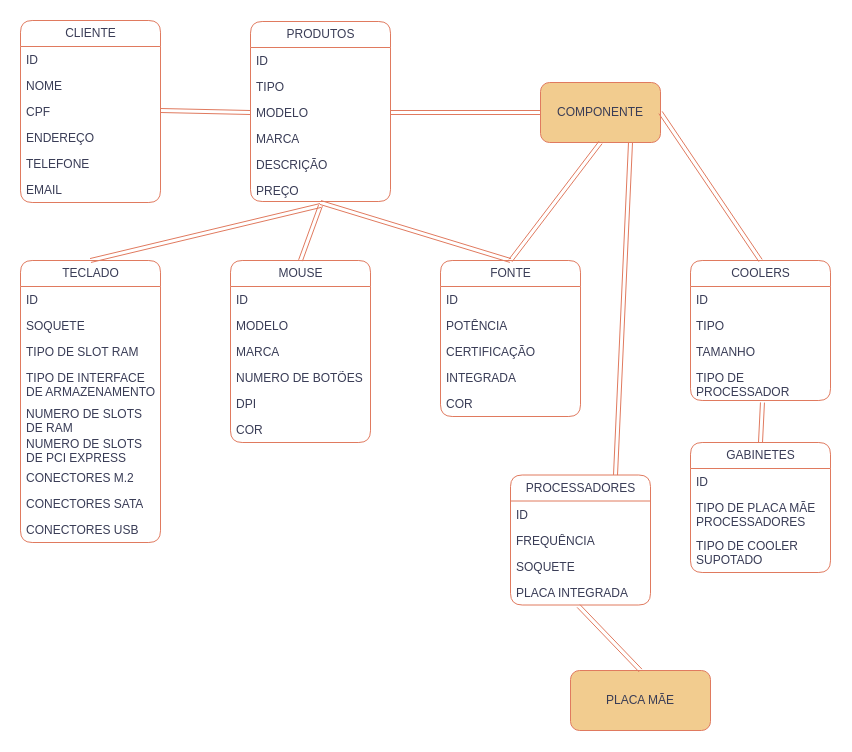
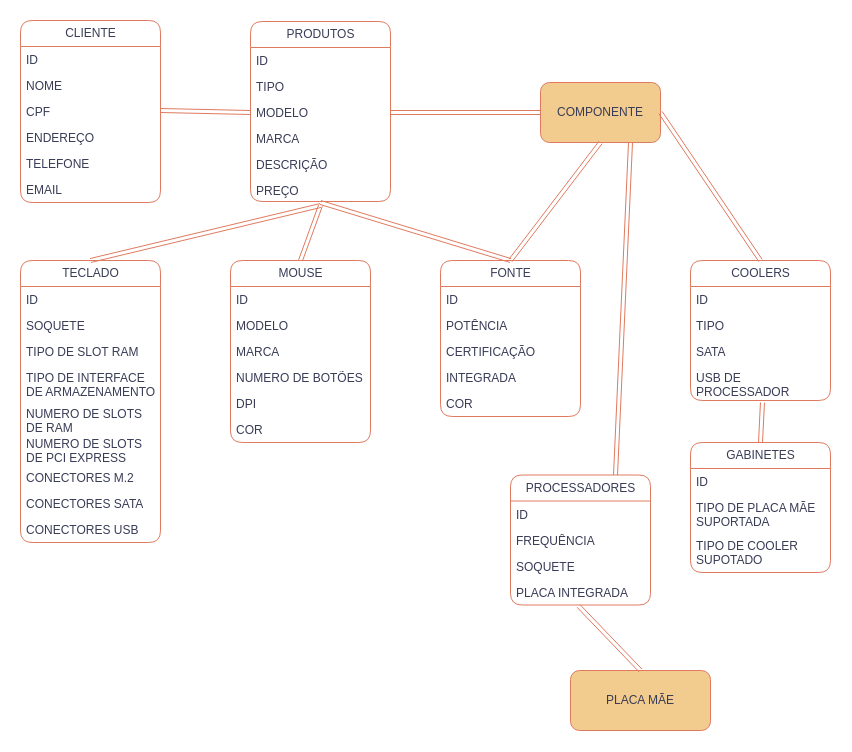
  <mxCell id="0" />
  <mxCell id="1" parent="0" />
  <mxCell id="2" value="CLIENTE" style="swimlane;fontStyle=0;childLayout=stackLayout;horizontal=1;startSize=26;fillColor=none;horizontalStack=0;resizeParent=1;resizeParentMax=0;resizeLast=0;collapsible=1;marginBottom=0;html=1;labelBackgroundColor=none;rounded=1;strokeColor=#E07A5F;fontColor=#393C56;" vertex="1" parent="1"><mxGeometry width="140" height="182" as="geometry" x="20" y="20" /></mxCell>
  <mxCell id="3" value="ID" style="text;strokeColor=none;fillColor=none;align=left;verticalAlign=top;spacingLeft=4;spacingRight=4;overflow=hidden;rotatable=0;points=[[0,0.5],[1,0.5]];portConstraint=eastwest;whiteSpace=wrap;html=1;labelBackgroundColor=none;rounded=1;fontColor=#393C56;" vertex="1" parent="2"><mxGeometry y="26" width="140" height="26" as="geometry" /></mxCell>
  <mxCell id="4" value="NOME" style="text;strokeColor=none;fillColor=none;align=left;verticalAlign=top;spacingLeft=4;spacingRight=4;overflow=hidden;rotatable=0;points=[[0,0.5],[1,0.5]];portConstraint=eastwest;whiteSpace=wrap;html=1;labelBackgroundColor=none;rounded=1;fontColor=#393C56;" vertex="1" parent="2"><mxGeometry y="52" width="140" height="26" as="geometry" /></mxCell>
  <mxCell id="5" value="CPF" style="text;strokeColor=none;fillColor=none;align=left;verticalAlign=top;spacingLeft=4;spacingRight=4;overflow=hidden;rotatable=0;points=[[0,0.5],[1,0.5]];portConstraint=eastwest;whiteSpace=wrap;html=1;labelBackgroundColor=none;rounded=1;fontColor=#393C56;" vertex="1" parent="2"><mxGeometry y="78" width="140" height="26" as="geometry" /></mxCell>
  <mxCell id="6" value="ENDEREÇO" style="text;strokeColor=none;fillColor=none;align=left;verticalAlign=top;spacingLeft=4;spacingRight=4;overflow=hidden;rotatable=0;points=[[0,0.5],[1,0.5]];portConstraint=eastwest;whiteSpace=wrap;html=1;labelBackgroundColor=none;rounded=1;fontColor=#393C56;" vertex="1" parent="2"><mxGeometry y="104" width="140" height="26" as="geometry" /></mxCell>
  <mxCell id="7" value="TELEFONE" style="text;strokeColor=none;fillColor=none;align=left;verticalAlign=top;spacingLeft=4;spacingRight=4;overflow=hidden;rotatable=0;points=[[0,0.5],[1,0.5]];portConstraint=eastwest;whiteSpace=wrap;html=1;labelBackgroundColor=none;rounded=1;fontColor=#393C56;" vertex="1" parent="2"><mxGeometry y="130" width="140" height="26" as="geometry" /></mxCell>
  <mxCell id="8" value="EMAIL" style="text;strokeColor=none;fillColor=none;align=left;verticalAlign=top;spacingLeft=4;spacingRight=4;overflow=hidden;rotatable=0;points=[[0,0.5],[1,0.5]];portConstraint=eastwest;whiteSpace=wrap;html=1;labelBackgroundColor=none;rounded=1;fontColor=#393C56;" vertex="1" parent="2"><mxGeometry y="156" width="140" height="26" as="geometry" /></mxCell>
  <mxCell id="9" value="PRODUTOS" style="swimlane;fontStyle=0;childLayout=stackLayout;horizontal=1;startSize=26;fillColor=none;horizontalStack=0;resizeParent=1;resizeParentMax=0;resizeLast=0;collapsible=1;marginBottom=0;html=1;labelBackgroundColor=none;rounded=1;strokeColor=#E07A5F;fontColor=#393C56;" vertex="1" parent="1"><mxGeometry x="250" y="21" width="140" height="180" as="geometry" /></mxCell>
  <mxCell id="10" value="ID" style="text;strokeColor=none;fillColor=none;align=left;verticalAlign=top;spacingLeft=4;spacingRight=4;overflow=hidden;rotatable=0;points=[[0,0.5],[1,0.5]];portConstraint=eastwest;whiteSpace=wrap;html=1;labelBackgroundColor=none;rounded=1;fontColor=#393C56;" vertex="1" parent="9"><mxGeometry y="26" width="140" height="26" as="geometry" /></mxCell>
  <mxCell id="11" value="TIPO" style="text;strokeColor=none;fillColor=none;align=left;verticalAlign=top;spacingLeft=4;spacingRight=4;overflow=hidden;rotatable=0;points=[[0,0.5],[1,0.5]];portConstraint=eastwest;whiteSpace=wrap;html=1;labelBackgroundColor=none;rounded=1;fontColor=#393C56;" vertex="1" parent="9"><mxGeometry y="52" width="140" height="26" as="geometry" /></mxCell>
  <mxCell id="12" value="MODELO" style="text;strokeColor=none;fillColor=none;align=left;verticalAlign=top;spacingLeft=4;spacingRight=4;overflow=hidden;rotatable=0;points=[[0,0.5],[1,0.5]];portConstraint=eastwest;whiteSpace=wrap;html=1;labelBackgroundColor=none;rounded=1;fontColor=#393C56;" vertex="1" parent="9"><mxGeometry y="78" width="140" height="26" as="geometry" /></mxCell>
  <mxCell id="13" value="MARCA" style="text;strokeColor=none;fillColor=none;align=left;verticalAlign=top;spacingLeft=4;spacingRight=4;overflow=hidden;rotatable=0;points=[[0,0.5],[1,0.5]];portConstraint=eastwest;whiteSpace=wrap;html=1;labelBackgroundColor=none;rounded=1;fontColor=#393C56;" vertex="1" parent="9"><mxGeometry y="104" width="140" height="26" as="geometry" /></mxCell>
  <mxCell id="14" value="DESCRIÇÃO" style="text;strokeColor=none;fillColor=none;align=left;verticalAlign=top;spacingLeft=4;spacingRight=4;overflow=hidden;rotatable=0;points=[[0,0.5],[1,0.5]];portConstraint=eastwest;whiteSpace=wrap;html=1;labelBackgroundColor=none;rounded=1;fontColor=#393C56;" vertex="1" parent="9"><mxGeometry y="130" width="140" height="26" as="geometry" /></mxCell>
  <mxCell id="15" value="PREÇO" style="text;strokeColor=none;fillColor=none;align=left;verticalAlign=top;spacingLeft=4;spacingRight=4;overflow=hidden;rotatable=0;points=[[0,0.5],[1,0.5]];portConstraint=eastwest;whiteSpace=wrap;html=1;labelBackgroundColor=none;rounded=1;fontColor=#393C56;" vertex="1" parent="9"><mxGeometry y="156" width="140" height="24" as="geometry" /></mxCell>
  <mxCell id="16" value="FONTE" style="swimlane;fontStyle=0;childLayout=stackLayout;horizontal=1;startSize=26;fillColor=none;horizontalStack=0;resizeParent=1;resizeParentMax=0;resizeLast=0;collapsible=1;marginBottom=0;html=1;labelBackgroundColor=none;rounded=1;strokeColor=#E07A5F;fontColor=#393C56;" vertex="1" parent="1"><mxGeometry x="440" y="260" width="140" height="156" as="geometry" /></mxCell>
  <mxCell id="17" value="ID" style="text;strokeColor=none;fillColor=none;align=left;verticalAlign=top;spacingLeft=4;spacingRight=4;overflow=hidden;rotatable=0;points=[[0,0.5],[1,0.5]];portConstraint=eastwest;whiteSpace=wrap;html=1;labelBackgroundColor=none;rounded=1;fontColor=#393C56;" vertex="1" parent="16"><mxGeometry y="26" width="140" height="26" as="geometry" /></mxCell>
  <mxCell id="18" value="POTÊNCIA" style="text;strokeColor=none;fillColor=none;align=left;verticalAlign=top;spacingLeft=4;spacingRight=4;overflow=hidden;rotatable=0;points=[[0,0.5],[1,0.5]];portConstraint=eastwest;whiteSpace=wrap;html=1;labelBackgroundColor=none;rounded=1;fontColor=#393C56;" vertex="1" parent="16"><mxGeometry y="52" width="140" height="26" as="geometry" /></mxCell>
  <mxCell id="19" value="CERTIFICAÇÃO" style="text;strokeColor=none;fillColor=none;align=left;verticalAlign=top;spacingLeft=4;spacingRight=4;overflow=hidden;rotatable=0;points=[[0,0.5],[1,0.5]];portConstraint=eastwest;whiteSpace=wrap;html=1;labelBackgroundColor=none;rounded=1;fontColor=#393C56;" vertex="1" parent="16"><mxGeometry y="78" width="140" height="26" as="geometry" /></mxCell>
  <mxCell id="20" value="INTEGRADA" style="text;strokeColor=none;fillColor=none;align=left;verticalAlign=top;spacingLeft=4;spacingRight=4;overflow=hidden;rotatable=0;points=[[0,0.5],[1,0.5]];portConstraint=eastwest;whiteSpace=wrap;html=1;labelBackgroundColor=none;rounded=1;fontColor=#393C56;" vertex="1" parent="16"><mxGeometry y="104" width="140" height="26" as="geometry" /></mxCell>
  <mxCell id="21" value="COR" style="text;strokeColor=none;fillColor=none;align=left;verticalAlign=top;spacingLeft=4;spacingRight=4;overflow=hidden;rotatable=0;points=[[0,0.5],[1,0.5]];portConstraint=eastwest;whiteSpace=wrap;html=1;labelBackgroundColor=none;rounded=1;fontColor=#393C56;" vertex="1" parent="16"><mxGeometry y="130" width="140" height="26" as="geometry" /></mxCell>
  <mxCell id="22" value="TECLADO" style="swimlane;fontStyle=0;childLayout=stackLayout;horizontal=1;startSize=26;fillColor=none;horizontalStack=0;resizeParent=1;resizeParentMax=0;resizeLast=0;collapsible=1;marginBottom=0;html=1;labelBackgroundColor=none;rounded=1;strokeColor=#E07A5F;fontColor=#393C56;" vertex="1" parent="1"><mxGeometry y="260" width="140" height="282" as="geometry" x="20" /></mxCell>
  <mxCell id="23" value="ID" style="text;strokeColor=none;fillColor=none;align=left;verticalAlign=top;spacingLeft=4;spacingRight=4;overflow=hidden;rotatable=0;points=[[0,0.5],[1,0.5]];portConstraint=eastwest;whiteSpace=wrap;html=1;labelBackgroundColor=none;rounded=1;fontColor=#393C56;" vertex="1" parent="22"><mxGeometry y="26" width="140" height="26" as="geometry" /></mxCell>
  <mxCell id="24" value="SOQUETE" style="text;strokeColor=none;fillColor=none;align=left;verticalAlign=top;spacingLeft=4;spacingRight=4;overflow=hidden;rotatable=0;points=[[0,0.5],[1,0.5]];portConstraint=eastwest;whiteSpace=wrap;html=1;labelBackgroundColor=none;rounded=1;fontColor=#393C56;" vertex="1" parent="22"><mxGeometry y="52" width="140" height="26" as="geometry" /></mxCell>
  <mxCell id="25" value="TIPO DE SLOT RAM" style="text;strokeColor=none;fillColor=none;align=left;verticalAlign=top;spacingLeft=4;spacingRight=4;overflow=hidden;rotatable=0;points=[[0,0.5],[1,0.5]];portConstraint=eastwest;whiteSpace=wrap;html=1;labelBackgroundColor=none;rounded=1;fontColor=#393C56;" vertex="1" parent="22"><mxGeometry y="78" width="140" height="26" as="geometry" /></mxCell>
  <mxCell id="26" value="TIPO DE INTERFACE DE ARMAZENAMENTO" style="text;strokeColor=none;fillColor=none;align=left;verticalAlign=top;spacingLeft=4;spacingRight=4;overflow=hidden;rotatable=0;points=[[0,0.5],[1,0.5]];portConstraint=eastwest;whiteSpace=wrap;html=1;labelBackgroundColor=none;rounded=1;fontColor=#393C56;" vertex="1" parent="22"><mxGeometry y="104" width="140" height="36" as="geometry" /></mxCell>
  <mxCell id="27" value="NUMERO DE SLOTS DE RAM" style="text;strokeColor=none;fillColor=none;align=left;verticalAlign=top;spacingLeft=4;spacingRight=4;overflow=hidden;rotatable=0;points=[[0,0.5],[1,0.5]];portConstraint=eastwest;whiteSpace=wrap;html=1;labelBackgroundColor=none;rounded=1;fontColor=#393C56;" vertex="1" parent="22"><mxGeometry y="140" width="140" height="30" as="geometry" /></mxCell>
  <mxCell id="28" value="NUMERO DE SLOTS DE PCI EXPRESS" style="text;strokeColor=none;fillColor=none;align=left;verticalAlign=top;spacingLeft=4;spacingRight=4;overflow=hidden;rotatable=0;points=[[0,0.5],[1,0.5]];portConstraint=eastwest;whiteSpace=wrap;html=1;labelBackgroundColor=none;rounded=1;fontColor=#393C56;" vertex="1" parent="22"><mxGeometry y="170" width="140" height="34" as="geometry" /></mxCell>
  <mxCell id="29" value="CONECTORES M.2" style="text;strokeColor=none;fillColor=none;align=left;verticalAlign=top;spacingLeft=4;spacingRight=4;overflow=hidden;rotatable=0;points=[[0,0.5],[1,0.5]];portConstraint=eastwest;whiteSpace=wrap;html=1;labelBackgroundColor=none;rounded=1;fontColor=#393C56;" vertex="1" parent="22"><mxGeometry y="204" width="140" height="26" as="geometry" /></mxCell>
  <mxCell id="30" value="CONECTORES SATA" style="text;strokeColor=none;fillColor=none;align=left;verticalAlign=top;spacingLeft=4;spacingRight=4;overflow=hidden;rotatable=0;points=[[0,0.5],[1,0.5]];portConstraint=eastwest;whiteSpace=wrap;html=1;labelBackgroundColor=none;rounded=1;fontColor=#393C56;" vertex="1" parent="22"><mxGeometry y="230" width="140" height="26" as="geometry" /></mxCell>
  <mxCell id="31" value="CONECTORES USB" style="text;strokeColor=none;fillColor=none;align=left;verticalAlign=top;spacingLeft=4;spacingRight=4;overflow=hidden;rotatable=0;points=[[0,0.5],[1,0.5]];portConstraint=eastwest;whiteSpace=wrap;html=1;labelBackgroundColor=none;rounded=1;fontColor=#393C56;" vertex="1" parent="22"><mxGeometry y="256" width="140" height="26" as="geometry" /></mxCell>
  <mxCell id="32" value="MOUSE" style="swimlane;fontStyle=0;childLayout=stackLayout;horizontal=1;startSize=26;fillColor=none;horizontalStack=0;resizeParent=1;resizeParentMax=0;resizeLast=0;collapsible=1;marginBottom=0;html=1;labelBackgroundColor=none;rounded=1;strokeColor=#E07A5F;fontColor=#393C56;" vertex="1" parent="1"><mxGeometry x="230" y="260" width="140" height="182" as="geometry" /></mxCell>
  <mxCell id="33" value="ID" style="text;strokeColor=none;fillColor=none;align=left;verticalAlign=top;spacingLeft=4;spacingRight=4;overflow=hidden;rotatable=0;points=[[0,0.5],[1,0.5]];portConstraint=eastwest;whiteSpace=wrap;html=1;labelBackgroundColor=none;rounded=1;fontColor=#393C56;" vertex="1" parent="32"><mxGeometry y="26" width="140" height="26" as="geometry" /></mxCell>
  <mxCell id="34" value="MODELO" style="text;strokeColor=none;fillColor=none;align=left;verticalAlign=top;spacingLeft=4;spacingRight=4;overflow=hidden;rotatable=0;points=[[0,0.5],[1,0.5]];portConstraint=eastwest;whiteSpace=wrap;html=1;labelBackgroundColor=none;rounded=1;fontColor=#393C56;" vertex="1" parent="32"><mxGeometry y="52" width="140" height="26" as="geometry" /></mxCell>
  <mxCell id="35" value="MARCA" style="text;strokeColor=none;fillColor=none;align=left;verticalAlign=top;spacingLeft=4;spacingRight=4;overflow=hidden;rotatable=0;points=[[0,0.5],[1,0.5]];portConstraint=eastwest;whiteSpace=wrap;html=1;labelBackgroundColor=none;rounded=1;fontColor=#393C56;" vertex="1" parent="32"><mxGeometry y="78" width="140" height="26" as="geometry" /></mxCell>
  <mxCell id="36" value="NUMERO DE BOTÕES" style="text;strokeColor=none;fillColor=none;align=left;verticalAlign=top;spacingLeft=4;spacingRight=4;overflow=hidden;rotatable=0;points=[[0,0.5],[1,0.5]];portConstraint=eastwest;whiteSpace=wrap;html=1;labelBackgroundColor=none;rounded=1;fontColor=#393C56;" vertex="1" parent="32"><mxGeometry y="104" width="140" height="26" as="geometry" /></mxCell>
  <mxCell id="37" value="DPI" style="text;strokeColor=none;fillColor=none;align=left;verticalAlign=top;spacingLeft=4;spacingRight=4;overflow=hidden;rotatable=0;points=[[0,0.5],[1,0.5]];portConstraint=eastwest;whiteSpace=wrap;html=1;labelBackgroundColor=none;rounded=1;fontColor=#393C56;" vertex="1" parent="32"><mxGeometry y="130" width="140" height="26" as="geometry" /></mxCell>
  <mxCell id="38" value="COR" style="text;strokeColor=none;fillColor=none;align=left;verticalAlign=top;spacingLeft=4;spacingRight=4;overflow=hidden;rotatable=0;points=[[0,0.5],[1,0.5]];portConstraint=eastwest;whiteSpace=wrap;html=1;labelBackgroundColor=none;rounded=1;fontColor=#393C56;" vertex="1" parent="32"><mxGeometry y="156" width="140" height="26" as="geometry" /></mxCell>
  <mxCell id="39" value="PROCESSADORES" style="swimlane;fontStyle=0;childLayout=stackLayout;horizontal=1;startSize=26;fillColor=none;horizontalStack=0;resizeParent=1;resizeParentMax=0;resizeLast=0;collapsible=1;marginBottom=0;html=1;labelBackgroundColor=none;rounded=1;strokeColor=#E07A5F;fontColor=#393C56;" vertex="1" parent="1"><mxGeometry x="510" y="474.5" width="140" height="130" as="geometry" /></mxCell>
  <mxCell id="40" value="ID" style="text;strokeColor=none;fillColor=none;align=left;verticalAlign=top;spacingLeft=4;spacingRight=4;overflow=hidden;rotatable=0;points=[[0,0.5],[1,0.5]];portConstraint=eastwest;whiteSpace=wrap;html=1;labelBackgroundColor=none;rounded=1;fontColor=#393C56;" vertex="1" parent="39"><mxGeometry y="26" width="140" height="26" as="geometry" /></mxCell>
  <mxCell id="41" value="FREQUÊNCIA" style="text;strokeColor=none;fillColor=none;align=left;verticalAlign=top;spacingLeft=4;spacingRight=4;overflow=hidden;rotatable=0;points=[[0,0.5],[1,0.5]];portConstraint=eastwest;whiteSpace=wrap;html=1;labelBackgroundColor=none;rounded=1;fontColor=#393C56;" vertex="1" parent="39"><mxGeometry y="52" width="140" height="26" as="geometry" /></mxCell>
  <mxCell id="42" value="SOQUETE" style="text;strokeColor=none;fillColor=none;align=left;verticalAlign=top;spacingLeft=4;spacingRight=4;overflow=hidden;rotatable=0;points=[[0,0.5],[1,0.5]];portConstraint=eastwest;whiteSpace=wrap;html=1;labelBackgroundColor=none;rounded=1;fontColor=#393C56;" vertex="1" parent="39"><mxGeometry y="78" width="140" height="26" as="geometry" /></mxCell>
  <mxCell id="43" value="PLACA INTEGRADA" style="text;strokeColor=none;fillColor=none;align=left;verticalAlign=top;spacingLeft=4;spacingRight=4;overflow=hidden;rotatable=0;points=[[0,0.5],[1,0.5]];portConstraint=eastwest;whiteSpace=wrap;html=1;labelBackgroundColor=none;rounded=1;fontColor=#393C56;" vertex="1" parent="39"><mxGeometry y="104" width="140" height="26" as="geometry" /></mxCell>
  <mxCell id="44" value="GABINETES" style="swimlane;fontStyle=0;childLayout=stackLayout;horizontal=1;startSize=26;fillColor=none;horizontalStack=0;resizeParent=1;resizeParentMax=0;resizeLast=0;collapsible=1;marginBottom=0;html=1;labelBackgroundColor=none;rounded=1;strokeColor=#E07A5F;fontColor=#393C56;" vertex="1" parent="1"><mxGeometry x="690" y="442" width="140" height="130" as="geometry" /></mxCell>
  <mxCell id="45" value="ID" style="text;strokeColor=none;fillColor=none;align=left;verticalAlign=top;spacingLeft=4;spacingRight=4;overflow=hidden;rotatable=0;points=[[0,0.5],[1,0.5]];portConstraint=eastwest;whiteSpace=wrap;html=1;labelBackgroundColor=none;rounded=1;fontColor=#393C56;" vertex="1" parent="44"><mxGeometry y="26" width="140" height="26" as="geometry" /></mxCell>
- <mxCell id="46" value="TIPO DE PLACA MÃE PROCESSADORES" style="text;strokeColor=none;fillColor=none;align=left;verticalAlign=top;spacingLeft=4;spacingRight=4;overflow=hidden;rotatable=0;points=[[0,0.5],[1,0.5]];portConstraint=eastwest;whiteSpace=wrap;html=1;labelBackgroundColor=none;rounded=1;fontColor=#393C56;" vertex="1" parent="44"><mxGeometry y="52" width="140" height="38" as="geometry" /></mxCell>
+ <mxCell id="46" value="TIPO DE PLACA MÃE SUPORTADA" style="text;strokeColor=none;fillColor=none;align=left;verticalAlign=top;spacingLeft=4;spacingRight=4;overflow=hidden;rotatable=0;points=[[0,0.5],[1,0.5]];portConstraint=eastwest;whiteSpace=wrap;html=1;labelBackgroundColor=none;rounded=1;fontColor=#393C56;" vertex="1" parent="44"><mxGeometry y="52" width="140" height="38" as="geometry" /></mxCell>
  <mxCell id="47" value="TIPO DE COOLER SUPOTADO" style="text;strokeColor=none;fillColor=none;align=left;verticalAlign=top;spacingLeft=4;spacingRight=4;overflow=hidden;rotatable=0;points=[[0,0.5],[1,0.5]];portConstraint=eastwest;whiteSpace=wrap;html=1;labelBackgroundColor=none;rounded=1;fontColor=#393C56;" vertex="1" parent="44"><mxGeometry y="90" width="140" height="40" as="geometry" /></mxCell>
  <mxCell id="48" value="" style="shape=link;html=1;rounded=1;entryX=0;entryY=0.5;entryDx=0;entryDy=0;labelBackgroundColor=none;fontColor=default;strokeColor=#E07A5F;" edge="1" parent="1" target="12"><mxGeometry width="100" relative="1" as="geometry"><mxPoint x="160" y="110" as="sourcePoint" /><mxPoint x="320" y="180" as="targetPoint" /></mxGeometry></mxCell>
  <mxCell id="49" value="COOLERS" style="swimlane;fontStyle=0;childLayout=stackLayout;horizontal=1;startSize=26;fillColor=none;horizontalStack=0;resizeParent=1;resizeParentMax=0;resizeLast=0;collapsible=1;marginBottom=0;html=1;labelBackgroundColor=none;rounded=1;strokeColor=#E07A5F;fontColor=#393C56;" vertex="1" parent="1"><mxGeometry x="690" y="260" width="140" height="140" as="geometry" /></mxCell>
  <mxCell id="50" value="ID" style="text;strokeColor=none;fillColor=none;align=left;verticalAlign=top;spacingLeft=4;spacingRight=4;overflow=hidden;rotatable=0;points=[[0,0.5],[1,0.5]];portConstraint=eastwest;whiteSpace=wrap;html=1;labelBackgroundColor=none;rounded=1;fontColor=#393C56;" vertex="1" parent="49"><mxGeometry y="26" width="140" height="26" as="geometry" /></mxCell>
  <mxCell id="51" value="TIPO" style="text;strokeColor=none;fillColor=none;align=left;verticalAlign=top;spacingLeft=4;spacingRight=4;overflow=hidden;rotatable=0;points=[[0,0.5],[1,0.5]];portConstraint=eastwest;whiteSpace=wrap;html=1;labelBackgroundColor=none;rounded=1;fontColor=#393C56;" vertex="1" parent="49"><mxGeometry y="52" width="140" height="26" as="geometry" /></mxCell>
- <mxCell id="52" value="TAMANHO" style="text;strokeColor=none;fillColor=none;align=left;verticalAlign=top;spacingLeft=4;spacingRight=4;overflow=hidden;rotatable=0;points=[[0,0.5],[1,0.5]];portConstraint=eastwest;whiteSpace=wrap;html=1;labelBackgroundColor=none;rounded=1;fontColor=#393C56;" vertex="1" parent="49"><mxGeometry y="78" width="140" height="26" as="geometry" /></mxCell>
- <mxCell id="53" value="TIPO DE PROCESSADOR" style="text;strokeColor=none;fillColor=none;align=left;verticalAlign=top;spacingLeft=4;spacingRight=4;overflow=hidden;rotatable=0;points=[[0,0.5],[1,0.5]];portConstraint=eastwest;whiteSpace=wrap;html=1;labelBackgroundColor=none;rounded=1;fontColor=#393C56;" vertex="1" parent="49"><mxGeometry y="104" width="140" height="36" as="geometry" /></mxCell>
+ <mxCell id="52" value="SATA" style="text;strokeColor=none;fillColor=none;align=left;verticalAlign=top;spacingLeft=4;spacingRight=4;overflow=hidden;rotatable=0;points=[[0,0.5],[1,0.5]];portConstraint=eastwest;whiteSpace=wrap;html=1;labelBackgroundColor=none;rounded=1;fontColor=#393C56;" vertex="1" parent="49"><mxGeometry y="78" width="140" height="26" as="geometry" /></mxCell>
+ <mxCell id="53" value="USB DE PROCESSADOR" style="text;strokeColor=none;fillColor=none;align=left;verticalAlign=top;spacingLeft=4;spacingRight=4;overflow=hidden;rotatable=0;points=[[0,0.5],[1,0.5]];portConstraint=eastwest;whiteSpace=wrap;html=1;labelBackgroundColor=none;rounded=1;fontColor=#393C56;" vertex="1" parent="49"><mxGeometry y="104" width="140" height="36" as="geometry" /></mxCell>
  <mxCell id="54" value="PLACA MÃE" style="rounded=1;whiteSpace=wrap;html=1;labelBackgroundColor=none;fillColor=#F2CC8F;strokeColor=#E07A5F;fontColor=#393C56;" vertex="1" parent="1"><mxGeometry x="570" y="670" width="140" height="60" as="geometry" /></mxCell>
  <mxCell id="55" value="" style="shape=link;html=1;rounded=1;entryX=0.486;entryY=1.038;entryDx=0;entryDy=0;entryPerimeter=0;exitX=0.5;exitY=0;exitDx=0;exitDy=0;labelBackgroundColor=none;fontColor=default;strokeColor=#E07A5F;" edge="1" parent="1" source="54" target="43"><mxGeometry width="100" relative="1" as="geometry"><mxPoint x="670" y="690" as="sourcePoint" /><mxPoint x="770" y="690" as="targetPoint" /></mxGeometry></mxCell>
  <mxCell id="56" value="" style="shape=link;html=1;rounded=1;exitX=0.514;exitY=1.056;exitDx=0;exitDy=0;entryX=0.5;entryY=0;entryDx=0;entryDy=0;exitPerimeter=0;labelBackgroundColor=none;fontColor=default;strokeColor=#E07A5F;" edge="1" parent="1" source="53" target="44"><mxGeometry width="100" relative="1" as="geometry"><mxPoint x="550" y="100" as="sourcePoint" /><mxPoint x="650" y="100" as="targetPoint" /></mxGeometry></mxCell>
  <mxCell id="57" value="COMPONENTE" style="rounded=1;whiteSpace=wrap;html=1;labelBackgroundColor=none;fillColor=#F2CC8F;strokeColor=#E07A5F;fontColor=#393C56;" vertex="1" parent="1"><mxGeometry x="540" y="82" width="120" height="60" as="geometry" /></mxCell>
  <mxCell id="58" value="" style="shape=link;html=1;rounded=1;exitX=1;exitY=0.5;exitDx=0;exitDy=0;entryX=0;entryY=0.5;entryDx=0;entryDy=0;labelBackgroundColor=none;fontColor=default;strokeColor=#E07A5F;" edge="1" parent="1" source="12" target="57"><mxGeometry width="100" relative="1" as="geometry"><mxPoint x="390" y="110" as="sourcePoint" /><mxPoint x="490" y="110" as="targetPoint" /></mxGeometry></mxCell>
  <mxCell id="59" value="" style="shape=link;html=1;rounded=1;exitX=0.5;exitY=1.167;exitDx=0;exitDy=0;exitPerimeter=0;entryX=0.5;entryY=0;entryDx=0;entryDy=0;labelBackgroundColor=none;fontColor=default;strokeColor=#E07A5F;" edge="1" parent="1" source="15" target="32"><mxGeometry width="100" relative="1" as="geometry"><mxPoint x="300" y="220" as="sourcePoint" /><mxPoint x="400" y="220" as="targetPoint" /></mxGeometry></mxCell>
  <mxCell id="60" value="" style="shape=link;html=1;rounded=1;exitX=0.5;exitY=0;exitDx=0;exitDy=0;entryX=0.5;entryY=1.167;entryDx=0;entryDy=0;entryPerimeter=0;labelBackgroundColor=none;fontColor=default;strokeColor=#E07A5F;" edge="1" parent="1" source="22" target="15"><mxGeometry width="100" relative="1" as="geometry"><mxPoint x="120" y="220" as="sourcePoint" /><mxPoint x="220" y="220" as="targetPoint" /></mxGeometry></mxCell>
  <mxCell id="61" value="" style="shape=link;html=1;rounded=1;exitX=0.5;exitY=1.042;exitDx=0;exitDy=0;exitPerimeter=0;entryX=0.5;entryY=0;entryDx=0;entryDy=0;labelBackgroundColor=none;fontColor=default;strokeColor=#E07A5F;" edge="1" parent="1" source="15" target="16"><mxGeometry width="100" relative="1" as="geometry"><mxPoint x="390" y="240" as="sourcePoint" /><mxPoint x="490" y="240" as="targetPoint" /></mxGeometry></mxCell>
  <mxCell id="62" value="" style="shape=link;html=1;rounded=1;exitX=0.5;exitY=0;exitDx=0;exitDy=0;entryX=0.5;entryY=1;entryDx=0;entryDy=0;labelBackgroundColor=none;fontColor=default;strokeColor=#E07A5F;" edge="1" parent="1" source="16" target="57"><mxGeometry width="100" relative="1" as="geometry"><mxPoint x="550" y="200" as="sourcePoint" /><mxPoint x="650" y="200" as="targetPoint" /></mxGeometry></mxCell>
  <mxCell id="63" value="" style="shape=link;html=1;rounded=1;exitX=1;exitY=0.5;exitDx=0;exitDy=0;entryX=0.5;entryY=0;entryDx=0;entryDy=0;labelBackgroundColor=none;fontColor=default;strokeColor=#E07A5F;" edge="1" parent="1" source="57" target="49"><mxGeometry width="100" relative="1" as="geometry"><mxPoint x="660" y="190" as="sourcePoint" /><mxPoint x="760" y="190" as="targetPoint" /></mxGeometry></mxCell>
  <mxCell id="64" value="" style="shape=link;html=1;rounded=1;exitX=0.75;exitY=1;exitDx=0;exitDy=0;entryX=0.75;entryY=0;entryDx=0;entryDy=0;labelBackgroundColor=none;fontColor=default;strokeColor=#E07A5F;" edge="1" parent="1" source="57" target="39"><mxGeometry width="100" relative="1" as="geometry"><mxPoint x="580" y="200" as="sourcePoint" /><mxPoint x="680" y="200" as="targetPoint" /></mxGeometry></mxCell>
